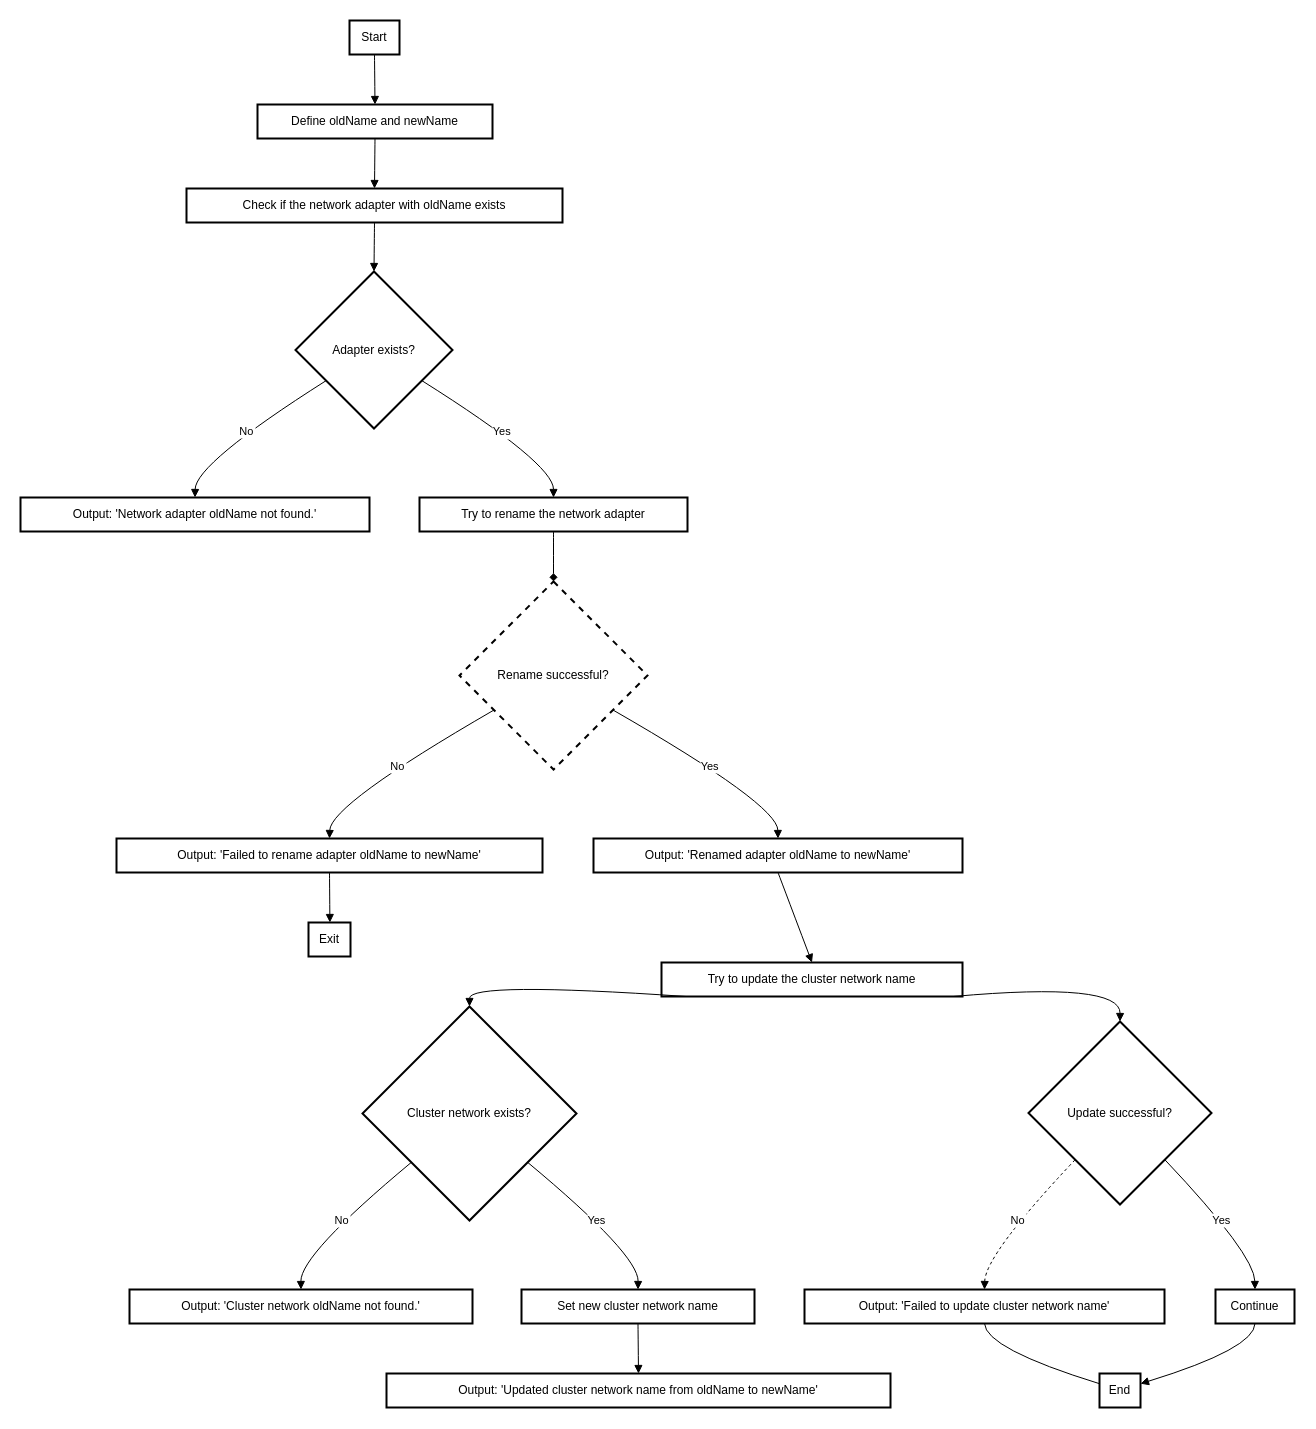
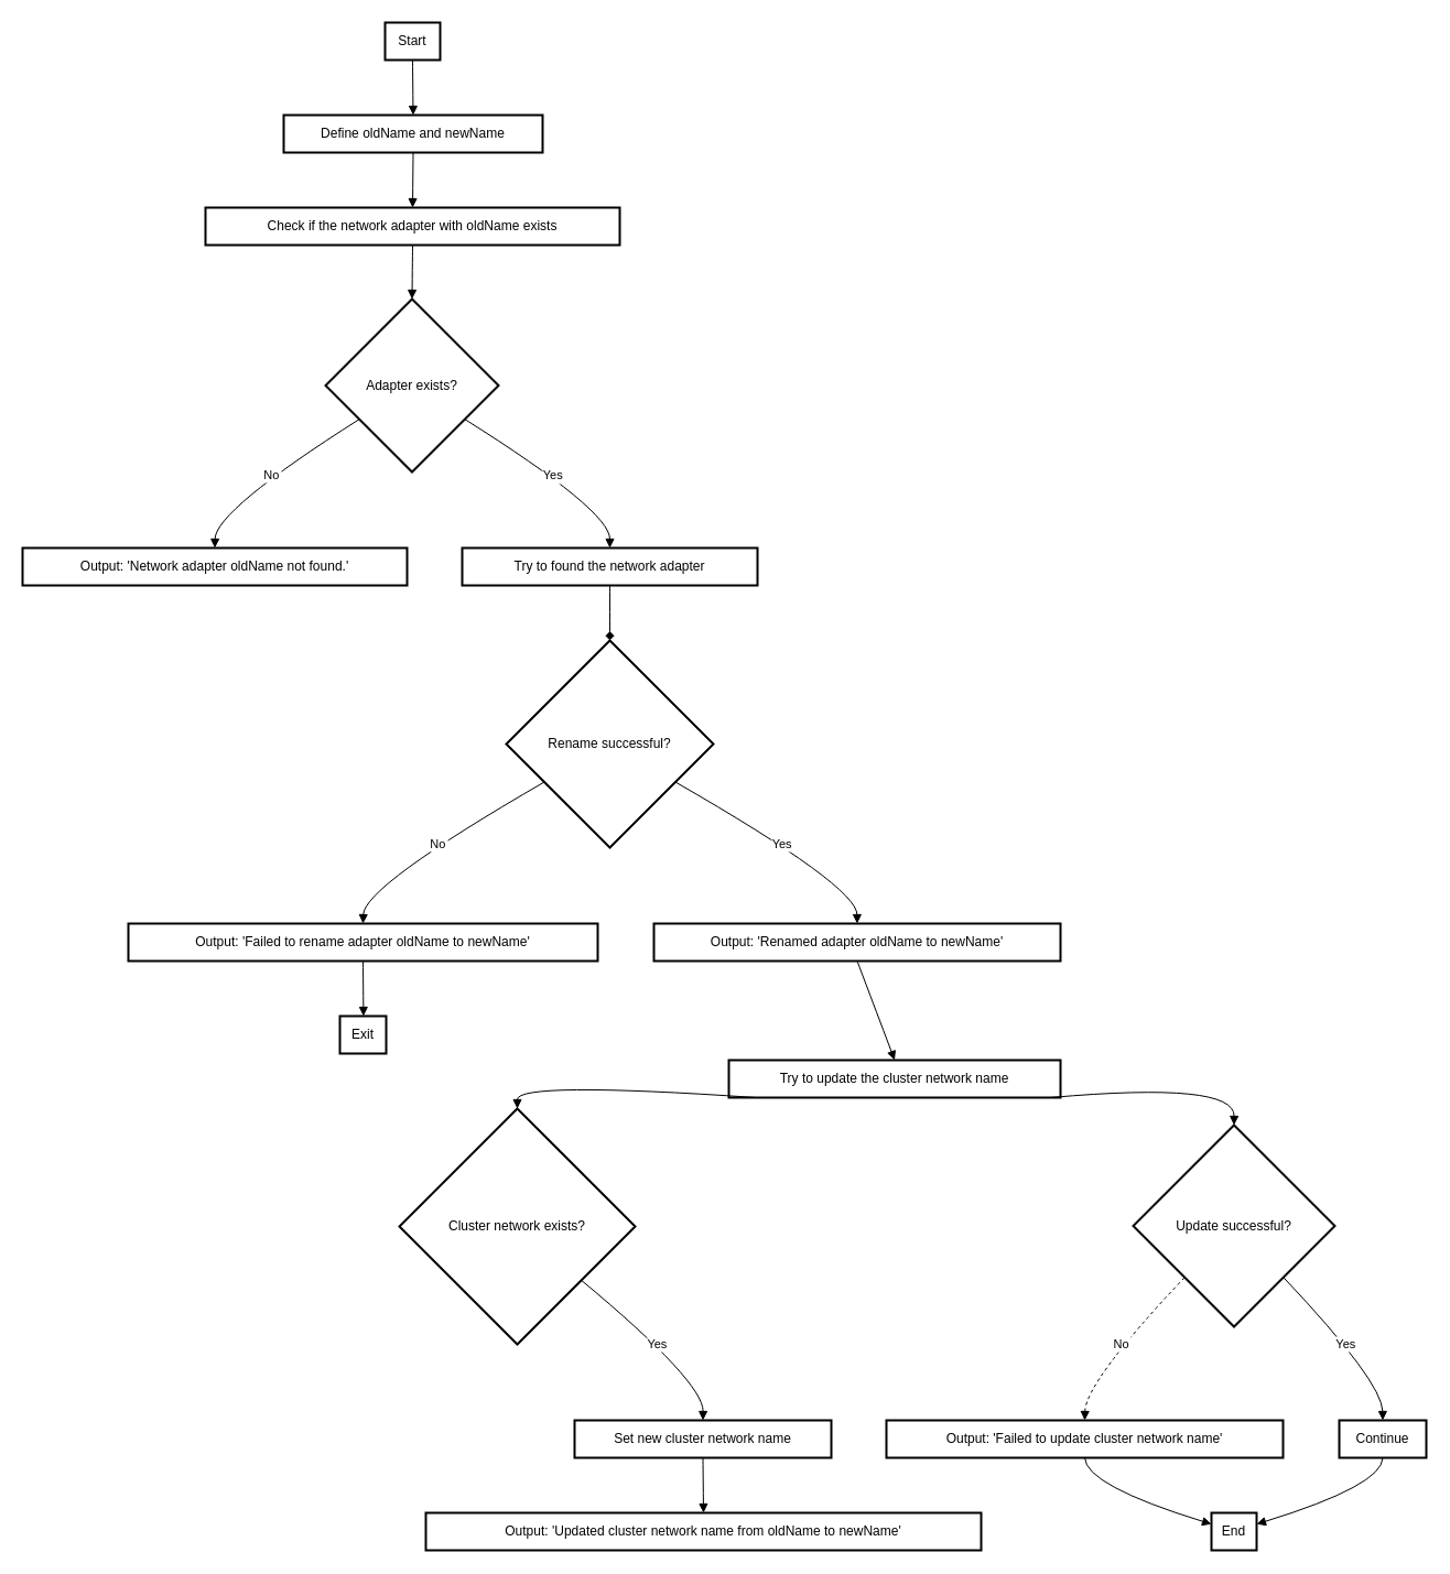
  <mxCell id="0" />
  <mxCell id="1" parent="0" />
  <mxCell id="2" value="Start" style="whiteSpace=wrap;strokeWidth=2;" vertex="1" parent="1"><mxGeometry x="349" y="20" width="50" height="34" as="geometry" /></mxCell>
  <mxCell id="3" value="Define oldName and newName" style="whiteSpace=wrap;strokeWidth=2;" vertex="1" parent="1"><mxGeometry x="257" y="104" width="235" height="34" as="geometry" /></mxCell>
  <mxCell id="4" value="Check if the network adapter with oldName exists" style="whiteSpace=wrap;strokeWidth=2;" vertex="1" parent="1"><mxGeometry x="186" y="188" width="376" height="34" as="geometry" /></mxCell>
  <mxCell id="5" value="Adapter exists?" style="rhombus;strokeWidth=2;whiteSpace=wrap;" vertex="1" parent="1"><mxGeometry x="295" y="271" width="157" height="157" as="geometry" /></mxCell>
  <mxCell id="6" value="Output: 'Network adapter oldName not found.'" style="whiteSpace=wrap;strokeWidth=2;" vertex="1" parent="1"><mxGeometry x="20" y="497" width="349" height="34" as="geometry" /></mxCell>
- <mxCell id="7" value="Try to rename the network adapter" style="whiteSpace=wrap;strokeWidth=2;" vertex="1" parent="1"><mxGeometry x="419" y="497" width="268" height="34" as="geometry" /></mxCell>
- <mxCell id="8" value="Rename successful?" style="rhombus;strokeWidth=2;whiteSpace=wrap;dashed=1;" vertex="1" parent="1"><mxGeometry x="459" y="581" width="188" height="188" as="geometry" /></mxCell>
+ <mxCell id="7" value="Try to found the network adapter" style="whiteSpace=wrap;strokeWidth=2;" vertex="1" parent="1"><mxGeometry x="419" y="497" width="268" height="34" as="geometry" /></mxCell>
+ <mxCell id="8" value="Rename successful?" style="rhombus;strokeWidth=2;whiteSpace=wrap;" vertex="1" parent="1"><mxGeometry x="459" y="581" width="188" height="188" as="geometry" /></mxCell>
  <mxCell id="9" value="Output: 'Failed to rename adapter oldName to newName'" style="whiteSpace=wrap;strokeWidth=2;" vertex="1" parent="1"><mxGeometry x="116" y="838" width="426" height="34" as="geometry" /></mxCell>
  <mxCell id="10" value="Exit" style="whiteSpace=wrap;strokeWidth=2;" vertex="1" parent="1"><mxGeometry x="308" y="922" width="42" height="34" as="geometry" /></mxCell>
  <mxCell id="11" value="Output: 'Renamed adapter oldName to newName'" style="whiteSpace=wrap;strokeWidth=2;" vertex="1" parent="1"><mxGeometry x="593" y="838" width="369" height="34" as="geometry" /></mxCell>
  <mxCell id="12" value="Try to update the cluster network name" style="whiteSpace=wrap;strokeWidth=2;" vertex="1" parent="1"><mxGeometry x="661" y="962" width="301" height="34" as="geometry" /></mxCell>
  <mxCell id="13" value="Cluster network exists?" style="rhombus;strokeWidth=2;whiteSpace=wrap;" vertex="1" parent="1"><mxGeometry x="362" y="1006" width="214" height="214" as="geometry" /></mxCell>
- <mxCell id="14" value="Output: 'Cluster network oldName not found.'" style="whiteSpace=wrap;strokeWidth=2;" vertex="1" parent="1"><mxGeometry x="129" y="1289" width="343" height="34" as="geometry" /></mxCell>
  <mxCell id="15" value="Set new cluster network name" style="whiteSpace=wrap;strokeWidth=2;" vertex="1" parent="1"><mxGeometry x="521" y="1289" width="233" height="34" as="geometry" /></mxCell>
  <mxCell id="16" value="Output: 'Updated cluster network name from oldName to newName'" style="whiteSpace=wrap;strokeWidth=2;" vertex="1" parent="1"><mxGeometry x="386" y="1373" width="504" height="34" as="geometry" /></mxCell>
  <mxCell id="17" value="Update successful?" style="rhombus;strokeWidth=2;whiteSpace=wrap;" vertex="1" parent="1"><mxGeometry x="1028" y="1021" width="183" height="183" as="geometry" /></mxCell>
  <mxCell id="18" value="Output: 'Failed to update cluster network name'" style="whiteSpace=wrap;strokeWidth=2;" vertex="1" parent="1"><mxGeometry x="804" y="1289" width="360" height="34" as="geometry" /></mxCell>
  <mxCell id="19" value="End" style="whiteSpace=wrap;strokeWidth=2;" vertex="1" parent="1"><mxGeometry x="1099" y="1373" width="41" height="34" as="geometry" /></mxCell>
  <mxCell id="20" value="Continue" style="whiteSpace=wrap;strokeWidth=2;" vertex="1" parent="1"><mxGeometry x="1215" y="1289" width="79" height="34" as="geometry" /></mxCell>
  <mxCell id="21" value="" style="curved=1;startArrow=none;endArrow=block;exitX=0.5;exitY=0.99;entryX=0.5;entryY=-0.01;rounded=0;" edge="1" parent="1" source="2" target="3"><mxGeometry relative="1" as="geometry"><Array as="points" /></mxGeometry></mxCell>
  <mxCell id="22" value="" style="curved=1;startArrow=none;endArrow=block;exitX=0.5;exitY=0.99;entryX=0.5;entryY=-0.01;rounded=0;" edge="1" parent="1" source="3" target="4"><mxGeometry relative="1" as="geometry"><Array as="points" /></mxGeometry></mxCell>
  <mxCell id="23" value="" style="curved=1;startArrow=none;endArrow=block;exitX=0.5;exitY=0.98;entryX=0.5;entryY=0;rounded=0;" edge="1" parent="1" source="4" target="5"><mxGeometry relative="1" as="geometry"><Array as="points" /></mxGeometry></mxCell>
  <mxCell id="24" value="No" style="curved=1;startArrow=none;endArrow=block;exitX=0;exitY=0.82;entryX=0.5;entryY=0.01;rounded=0;" edge="1" parent="1" source="5" target="6"><mxGeometry relative="1" as="geometry"><Array as="points"><mxPoint x="195" y="463" /></Array></mxGeometry></mxCell>
  <mxCell id="25" value="Yes" style="curved=1;startArrow=none;endArrow=block;exitX=1;exitY=0.82;entryX=0.5;entryY=0.01;rounded=0;" edge="1" parent="1" source="5" target="7"><mxGeometry relative="1" as="geometry"><Array as="points"><mxPoint x="553" y="463" /></Array></mxGeometry></mxCell>
  <mxCell id="26" value="" style="curved=1;startArrow=none;endArrow=diamond;exitX=0.5;exitY=1;entryX=0.5;entryY=0;rounded=0;" edge="1" parent="1" source="7" target="8"><mxGeometry relative="1" as="geometry"><Array as="points" /></mxGeometry></mxCell>
  <mxCell id="27" value="No" style="curved=1;startArrow=none;endArrow=block;exitX=0;exitY=0.79;entryX=0.5;entryY=0;rounded=0;" edge="1" parent="1" source="8" target="9"><mxGeometry relative="1" as="geometry"><Array as="points"><mxPoint x="330" y="804" /></Array></mxGeometry></mxCell>
  <mxCell id="28" value="" style="curved=1;startArrow=none;endArrow=block;exitX=0.5;exitY=0.99;entryX=0.51;entryY=-0.01;rounded=0;" edge="1" parent="1" source="9" target="10"><mxGeometry relative="1" as="geometry"><Array as="points" /></mxGeometry></mxCell>
  <mxCell id="29" value="Yes" style="curved=1;startArrow=none;endArrow=block;exitX=1;exitY=0.79;entryX=0.5;entryY=0;rounded=0;" edge="1" parent="1" source="8" target="11"><mxGeometry relative="1" as="geometry"><Array as="points"><mxPoint x="777" y="804" /></Array></mxGeometry></mxCell>
  <mxCell id="30" value="" style="curved=1;startArrow=none;endArrow=block;exitX=0.5;exitY=0.99;entryX=0.5;entryY=-0.01;rounded=0;" edge="1" parent="1" source="11" target="12"><mxGeometry relative="1" as="geometry"><Array as="points" /></mxGeometry></mxCell>
  <mxCell id="31" value="" style="curved=1;startArrow=none;endArrow=block;exitX=0.09;exitY=0.99;entryX=0.5;entryY=0;rounded=0;" edge="1" parent="1" source="12" target="13"><mxGeometry relative="1" as="geometry"><Array as="points"><mxPoint x="469" y="981" /></Array></mxGeometry></mxCell>
- <mxCell id="32" value="No" style="curved=1;startArrow=none;endArrow=block;exitX=0;exitY=0.92;entryX=0.5;entryY=-0.01;rounded=0;" edge="1" parent="1" source="13" target="14"><mxGeometry relative="1" as="geometry"><Array as="points"><mxPoint x="300" y="1254" /></Array></mxGeometry></mxCell>
  <mxCell id="33" value="Yes" style="curved=1;startArrow=none;endArrow=block;exitX=1;exitY=0.92;entryX=0.5;entryY=-0.01;rounded=0;" edge="1" parent="1" source="13" target="15"><mxGeometry relative="1" as="geometry"><Array as="points"><mxPoint x="638" y="1254" /></Array></mxGeometry></mxCell>
  <mxCell id="34" value="" style="curved=1;startArrow=none;endArrow=block;exitX=0.5;exitY=0.99;entryX=0.5;entryY=-0.01;rounded=0;" edge="1" parent="1" source="15" target="16"><mxGeometry relative="1" as="geometry"><Array as="points" /></mxGeometry></mxCell>
  <mxCell id="35" value="" style="curved=1;startArrow=none;endArrow=block;exitX=0.96;exitY=0.99;entryX=0.5;entryY=0;rounded=0;" edge="1" parent="1" source="12" target="17"><mxGeometry relative="1" as="geometry"><Array as="points"><mxPoint x="1120" y="981" /></Array></mxGeometry></mxCell>
  <mxCell id="36" value="No" style="curved=1;startArrow=none;endArrow=block;exitX=0.02;exitY=1;entryX=0.5;entryY=-0.01;rounded=0;dashed=1;" edge="1" parent="1" source="17" target="18"><mxGeometry relative="1" as="geometry"><Array as="points"><mxPoint x="985" y="1254" /></Array></mxGeometry></mxCell>
- <mxCell id="37" value="" style="curved=1;startArrow=none;endArrow=none;exitX=0.5;exitY=0.99;entryX=0;entryY=0.3;rounded=0;" edge="1" parent="1" source="18" target="19"><mxGeometry relative="1" as="geometry"><Array as="points"><mxPoint x="985" y="1348" /></Array></mxGeometry></mxCell>
+ <mxCell id="37" value="" style="curved=1;startArrow=none;endArrow=block;exitX=0.5;exitY=0.99;entryX=0;entryY=0.3;rounded=0;" edge="1" parent="1" source="18" target="19"><mxGeometry relative="1" as="geometry"><Array as="points"><mxPoint x="985" y="1348" /></Array></mxGeometry></mxCell>
  <mxCell id="38" value="Yes" style="curved=1;startArrow=none;endArrow=block;exitX=0.98;exitY=1;entryX=0.5;entryY=-0.01;rounded=0;" edge="1" parent="1" source="17" target="20"><mxGeometry relative="1" as="geometry"><Array as="points"><mxPoint x="1254" y="1254" /></Array></mxGeometry></mxCell>
  <mxCell id="39" value="" style="curved=1;startArrow=none;endArrow=block;exitX=0.5;exitY=0.99;entryX=1;entryY=0.3;rounded=0;" edge="1" parent="1" source="20" target="19"><mxGeometry relative="1" as="geometry"><Array as="points"><mxPoint x="1254" y="1348" /></Array></mxGeometry></mxCell>
